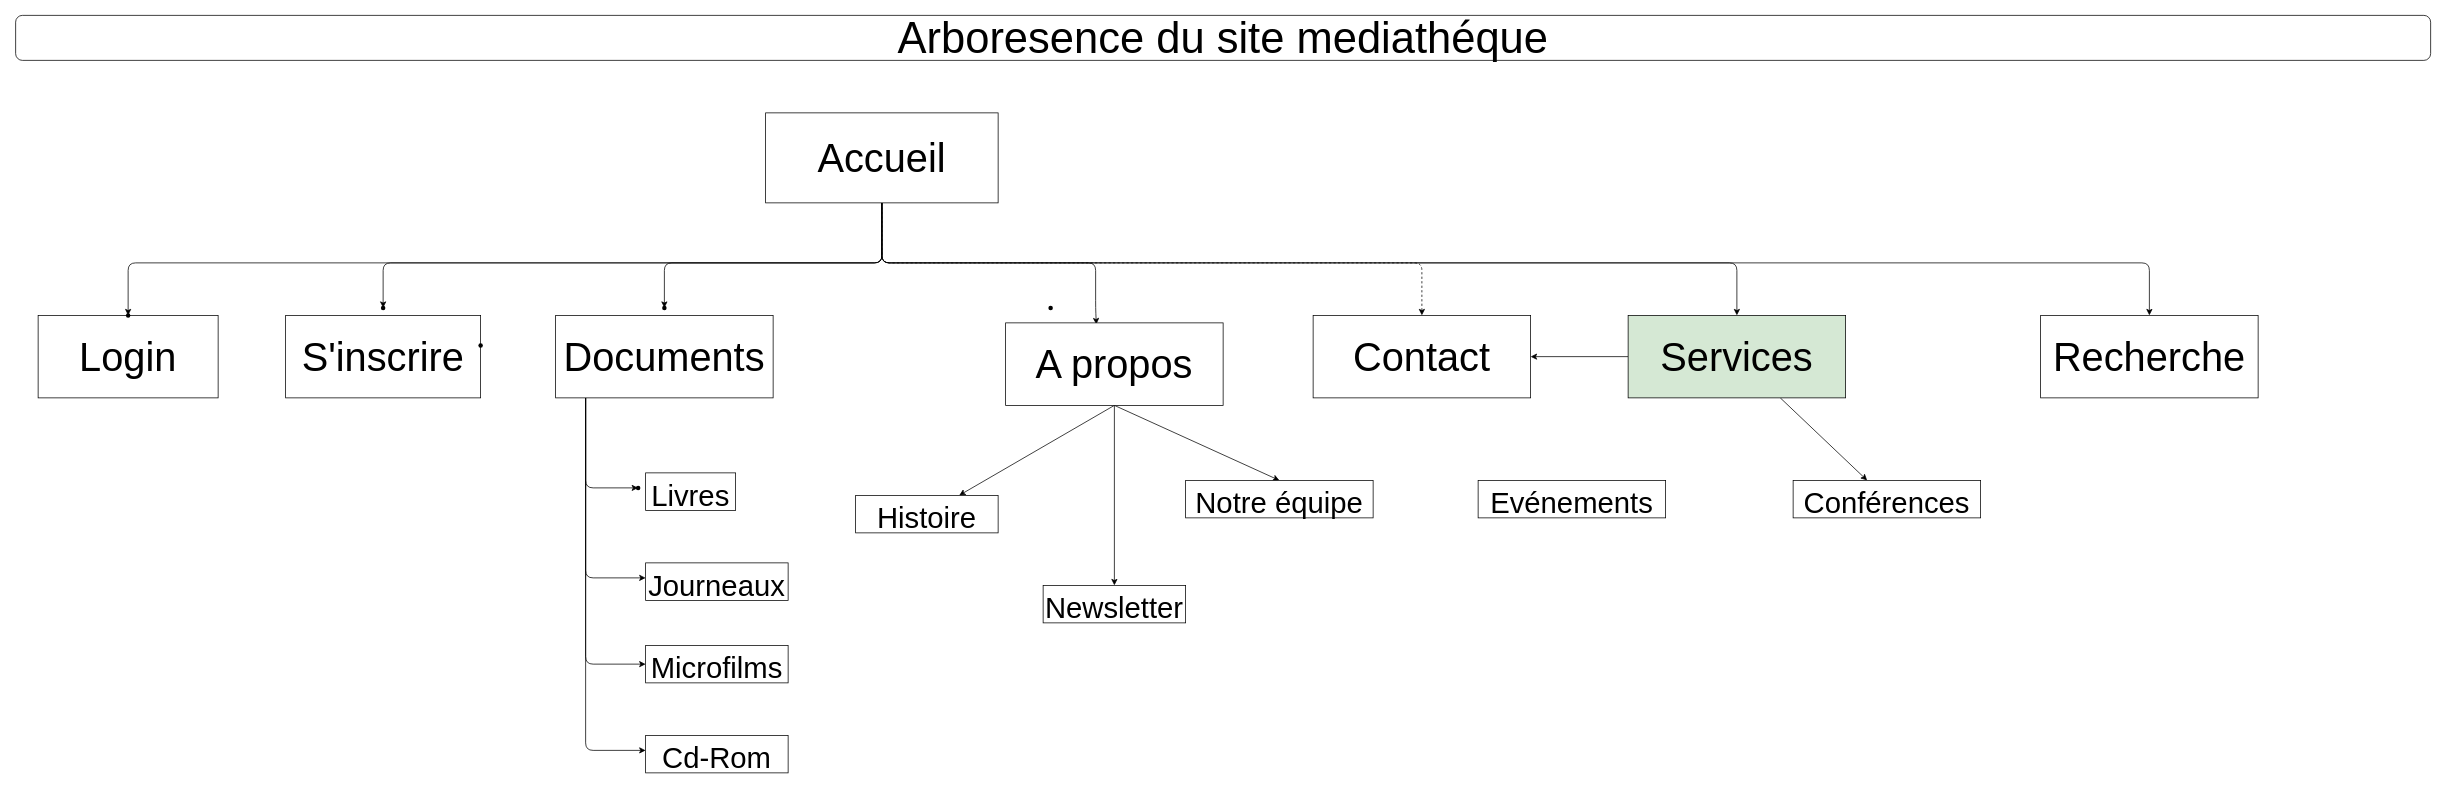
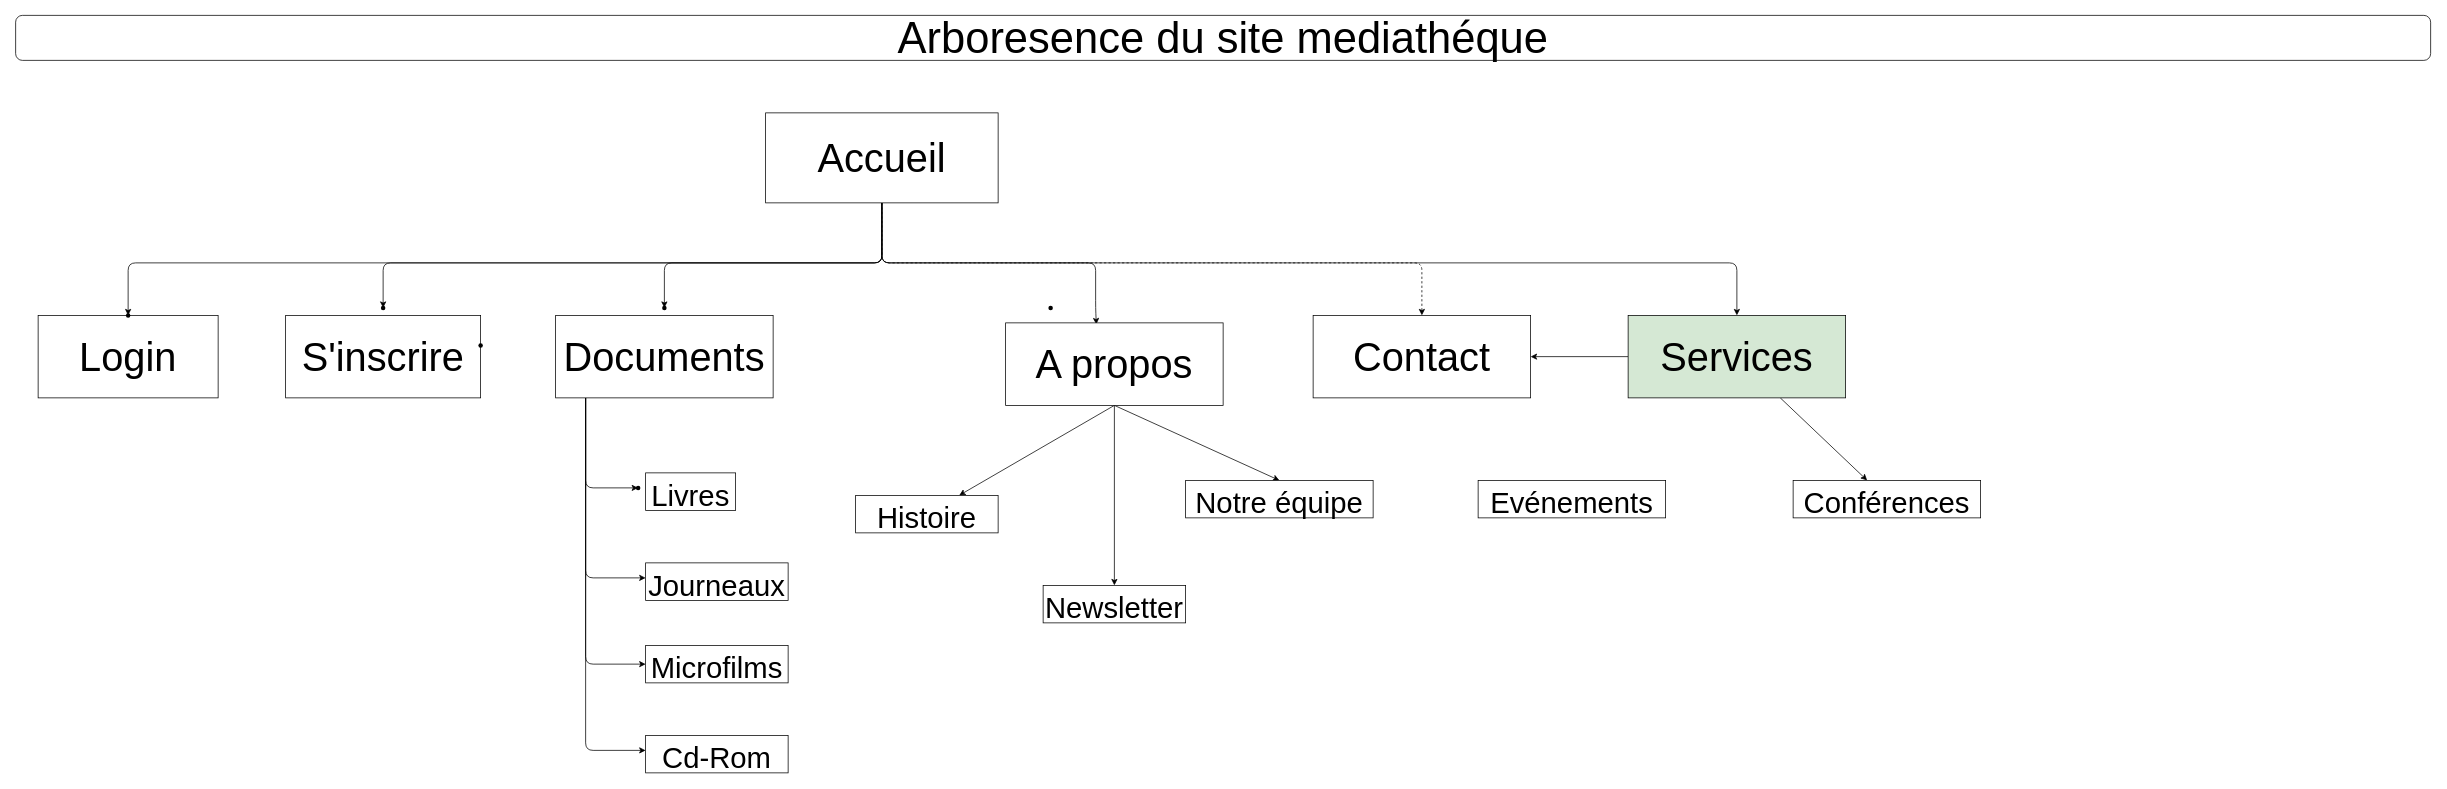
  <mxCell id="0" />
  <mxCell id="1" parent="0" />
  <mxCell id="2" value="Arboresence du site mediathéque" style="rounded=1;whiteSpace=wrap;html=1;fontSize=58;" vertex="1" parent="1"><mxGeometry y="20" width="3220" height="60" as="geometry" x="20" /></mxCell>
  <mxCell id="3" value="" style="edgeStyle=orthogonalEdgeStyle;html=1;fontSize=53;" edge="1" parent="1" source="10" target="18"><mxGeometry relative="1" as="geometry"><Array as="points"><mxPoint x="1175" y="350" /><mxPoint x="170" y="350" /></Array></mxGeometry></mxCell>
  <mxCell id="4" value="" style="edgeStyle=orthogonalEdgeStyle;html=1;fontSize=53;" edge="1" parent="1" source="10" target="20"><mxGeometry relative="1" as="geometry"><Array as="points"><mxPoint x="1175" y="350" /><mxPoint x="510" y="350" /></Array></mxGeometry></mxCell>
  <mxCell id="5" value="" style="edgeStyle=orthogonalEdgeStyle;html=1;fontSize=53;" edge="1" parent="1" source="10" target="21"><mxGeometry relative="1" as="geometry"><Array as="points"><mxPoint x="1175" y="350" /><mxPoint x="885" y="350" /></Array></mxGeometry></mxCell>
  <mxCell id="6" value="" style="edgeStyle=orthogonalEdgeStyle;html=1;fontSize=53;entryX=0.417;entryY=0.018;entryDx=0;entryDy=0;entryPerimeter=0;" edge="1" parent="1" source="10" target="25"><mxGeometry relative="1" as="geometry"><Array as="points"><mxPoint x="1175" y="350" /><mxPoint x="1460" y="350" /><mxPoint x="1460" y="410" /></Array></mxGeometry></mxCell>
  <mxCell id="7" style="edgeStyle=orthogonalEdgeStyle;html=1;entryX=0.5;entryY=0;entryDx=0;entryDy=0;fontSize=39;dashed=1;" edge="1" parent="1" source="10" target="32"><mxGeometry relative="1" as="geometry"><Array as="points"><mxPoint x="1175" y="350" /><mxPoint x="1895" y="350" /></Array></mxGeometry></mxCell>
  <mxCell id="8" style="edgeStyle=orthogonalEdgeStyle;html=1;entryX=0.5;entryY=0;entryDx=0;entryDy=0;fontSize=39;" edge="1" parent="1" source="10" target="38"><mxGeometry relative="1" as="geometry"><Array as="points"><mxPoint x="1175" y="350" /><mxPoint x="2315" y="350" /></Array></mxGeometry></mxCell>
- <mxCell id="9" style="edgeStyle=orthogonalEdgeStyle;html=1;fontSize=39;" edge="1" parent="1" source="10" target="41"><mxGeometry relative="1" as="geometry"><Array as="points"><mxPoint x="1175" y="350" /><mxPoint x="2865" y="350" /></Array></mxGeometry></mxCell>
  <mxCell id="10" value="Accueil" style="rounded=0;whiteSpace=wrap;html=1;fontSize=53;" vertex="1" parent="1"><mxGeometry x="1020" y="150" width="310" height="120" as="geometry" /></mxCell>
  <mxCell id="11" value="Login" style="rounded=0;whiteSpace=wrap;html=1;fontSize=53;" vertex="1" parent="1"><mxGeometry x="50" y="420" width="240" height="110" as="geometry" /></mxCell>
  <mxCell id="12" value="S'inscrire" style="rounded=0;whiteSpace=wrap;html=1;fontSize=53;" vertex="1" parent="1"><mxGeometry x="380" y="420" width="260" height="110" as="geometry" /></mxCell>
  <mxCell id="13" value="" style="edgeStyle=orthogonalEdgeStyle;html=1;fontSize=53;" edge="1" parent="1" source="17" target="27"><mxGeometry relative="1" as="geometry"><Array as="points"><mxPoint x="780" y="600" /><mxPoint x="780" y="600" /></Array></mxGeometry></mxCell>
  <mxCell id="14" value="" style="edgeStyle=orthogonalEdgeStyle;html=1;fontSize=39;" edge="1" parent="1" source="17" target="29"><mxGeometry relative="1" as="geometry"><Array as="points"><mxPoint x="780" y="770" /></Array></mxGeometry></mxCell>
  <mxCell id="15" value="" style="edgeStyle=orthogonalEdgeStyle;html=1;fontSize=39;entryX=0;entryY=0.5;entryDx=0;entryDy=0;" edge="1" parent="1" source="17" target="30"><mxGeometry relative="1" as="geometry"><mxPoint x="780" y="880" as="targetPoint" /><Array as="points"><mxPoint x="780" y="885" /></Array></mxGeometry></mxCell>
  <mxCell id="16" value="" style="edgeStyle=orthogonalEdgeStyle;html=1;fontSize=39;" edge="1" parent="1" source="17"><mxGeometry relative="1" as="geometry"><mxPoint x="860" y="1000" as="targetPoint" /><Array as="points"><mxPoint x="780" y="1000" /></Array></mxGeometry></mxCell>
  <mxCell id="17" value="Documents" style="rounded=0;whiteSpace=wrap;html=1;fontSize=53;" vertex="1" parent="1"><mxGeometry x="740" y="420" width="290" height="110" as="geometry" /></mxCell>
  <mxCell id="18" value="" style="shape=waypoint;sketch=0;size=6;pointerEvents=1;points=[];fillColor=default;resizable=0;rotatable=0;perimeter=centerPerimeter;snapToPoint=1;fontSize=53;rounded=0;" vertex="1" parent="1"><mxGeometry x="160" y="410" width="20" height="20" as="geometry" /></mxCell>
  <mxCell id="19" value="" style="shape=waypoint;sketch=0;size=6;pointerEvents=1;points=[];fillColor=default;resizable=0;rotatable=0;perimeter=centerPerimeter;snapToPoint=1;fontSize=53;rounded=0;" vertex="1" parent="1"><mxGeometry x="630" y="450" width="20" height="20" as="geometry" /></mxCell>
  <mxCell id="20" value="" style="shape=waypoint;sketch=0;size=6;pointerEvents=1;points=[];fillColor=default;resizable=0;rotatable=0;perimeter=centerPerimeter;snapToPoint=1;fontSize=53;rounded=0;" vertex="1" parent="1"><mxGeometry x="500" y="400" width="20" height="20" as="geometry" /></mxCell>
  <mxCell id="21" value="" style="shape=waypoint;sketch=0;size=6;pointerEvents=1;points=[];fillColor=default;resizable=0;rotatable=0;perimeter=centerPerimeter;snapToPoint=1;fontSize=53;rounded=0;" vertex="1" parent="1"><mxGeometry x="875" y="400" width="20" height="20" as="geometry" /></mxCell>
  <mxCell id="22" style="html=1;exitX=0.5;exitY=1;exitDx=0;exitDy=0;fontSize=39;" edge="1" parent="1" source="25" target="33"><mxGeometry relative="1" as="geometry" /></mxCell>
  <mxCell id="23" style="edgeStyle=none;html=1;fontSize=39;" edge="1" parent="1" source="25" target="34"><mxGeometry relative="1" as="geometry" /></mxCell>
  <mxCell id="24" style="edgeStyle=none;html=1;entryX=0.5;entryY=0;entryDx=0;entryDy=0;fontSize=39;exitX=0.5;exitY=1;exitDx=0;exitDy=0;" edge="1" parent="1" source="25" target="35"><mxGeometry relative="1" as="geometry"><mxPoint x="1480" y="550" as="sourcePoint" /><Array as="points" /></mxGeometry></mxCell>
  <mxCell id="25" value="A propos" style="rounded=0;whiteSpace=wrap;html=1;fontSize=53;" vertex="1" parent="1"><mxGeometry x="1340" y="430" width="290" height="110" as="geometry" /></mxCell>
  <mxCell id="26" value="" style="shape=waypoint;sketch=0;size=6;pointerEvents=1;points=[];fillColor=default;resizable=0;rotatable=0;perimeter=centerPerimeter;snapToPoint=1;fontSize=53;rounded=0;" vertex="1" parent="1"><mxGeometry x="1390" y="400" width="20" height="20" as="geometry" /></mxCell>
  <mxCell id="27" value="" style="shape=waypoint;sketch=0;size=6;pointerEvents=1;points=[];fillColor=default;resizable=0;rotatable=0;perimeter=centerPerimeter;snapToPoint=1;fontSize=53;rounded=0;" vertex="1" parent="1"><mxGeometry x="840" y="640" width="20" height="20" as="geometry" /></mxCell>
  <mxCell id="28" value="&lt;font style=&quot;font-size: 39px;&quot;&gt;Livres&lt;/font&gt;" style="rounded=0;whiteSpace=wrap;html=1;fontSize=53;" vertex="1" parent="1"><mxGeometry x="860" y="630" width="120" height="50" as="geometry" /></mxCell>
  <mxCell id="29" value="&lt;font style=&quot;font-size: 39px;&quot;&gt;Journeaux&lt;/font&gt;" style="rounded=0;whiteSpace=wrap;html=1;fontSize=53;" vertex="1" parent="1"><mxGeometry x="860" y="750" width="190" height="50" as="geometry" /></mxCell>
  <mxCell id="30" value="&lt;font style=&quot;font-size: 39px;&quot;&gt;Microfilms&lt;/font&gt;" style="rounded=0;whiteSpace=wrap;html=1;fontSize=53;" vertex="1" parent="1"><mxGeometry x="860" y="860" width="190" height="50" as="geometry" /></mxCell>
  <mxCell id="31" value="&lt;font style=&quot;font-size: 39px;&quot;&gt;Cd-Rom&lt;/font&gt;" style="rounded=0;whiteSpace=wrap;html=1;fontSize=53;" vertex="1" parent="1"><mxGeometry x="860" y="980" width="190" height="50" as="geometry" /></mxCell>
  <mxCell id="32" value="Contact" style="rounded=0;whiteSpace=wrap;html=1;fontSize=53;" vertex="1" parent="1"><mxGeometry x="1750" y="420" width="290" height="110" as="geometry" /></mxCell>
  <mxCell id="33" value="&lt;font style=&quot;font-size: 39px;&quot;&gt;Histoire&lt;/font&gt;" style="rounded=0;whiteSpace=wrap;html=1;fontSize=53;" vertex="1" parent="1"><mxGeometry x="1140" y="660" width="190" height="50" as="geometry" /></mxCell>
  <mxCell id="34" value="&lt;font style=&quot;font-size: 39px;&quot;&gt;Newsletter&lt;/font&gt;" style="rounded=0;whiteSpace=wrap;html=1;fontSize=53;" vertex="1" parent="1"><mxGeometry x="1390" y="780" width="190" height="50" as="geometry" /></mxCell>
  <mxCell id="35" value="&lt;font style=&quot;font-size: 39px;&quot;&gt;Notre équipe&lt;/font&gt;" style="rounded=0;whiteSpace=wrap;html=1;fontSize=53;" vertex="1" parent="1"><mxGeometry x="1580" y="640" width="250" height="50" as="geometry" /></mxCell>
  <mxCell id="36" style="edgeStyle=none;html=1;fontSize=39;" edge="1" parent="1" source="38" target="32"><mxGeometry relative="1" as="geometry" /></mxCell>
  <mxCell id="37" style="html=1;fontSize=39;" edge="1" parent="1" source="38" target="40"><mxGeometry relative="1" as="geometry" /></mxCell>
  <mxCell id="38" value="Services" style="rounded=0;whiteSpace=wrap;html=1;fontSize=53;fillColor=#d5e8d4;" vertex="1" parent="1"><mxGeometry x="2170" y="420" width="290" height="110" as="geometry" /></mxCell>
  <mxCell id="39" value="&lt;font style=&quot;font-size: 39px;&quot;&gt;Evénements&lt;/font&gt;" style="rounded=0;whiteSpace=wrap;html=1;fontSize=53;" vertex="1" parent="1"><mxGeometry x="1970" y="640" width="250" height="50" as="geometry" /></mxCell>
  <mxCell id="40" value="&lt;font style=&quot;font-size: 39px;&quot;&gt;Conférences&lt;/font&gt;" style="rounded=0;whiteSpace=wrap;html=1;fontSize=53;" vertex="1" parent="1"><mxGeometry x="2390" y="640" width="250" height="50" as="geometry" /></mxCell>
- <mxCell id="41" value="Recherche" style="rounded=0;whiteSpace=wrap;html=1;fontSize=53;" vertex="1" parent="1"><mxGeometry x="2720" y="420" width="290" height="110" as="geometry" /></mxCell>
